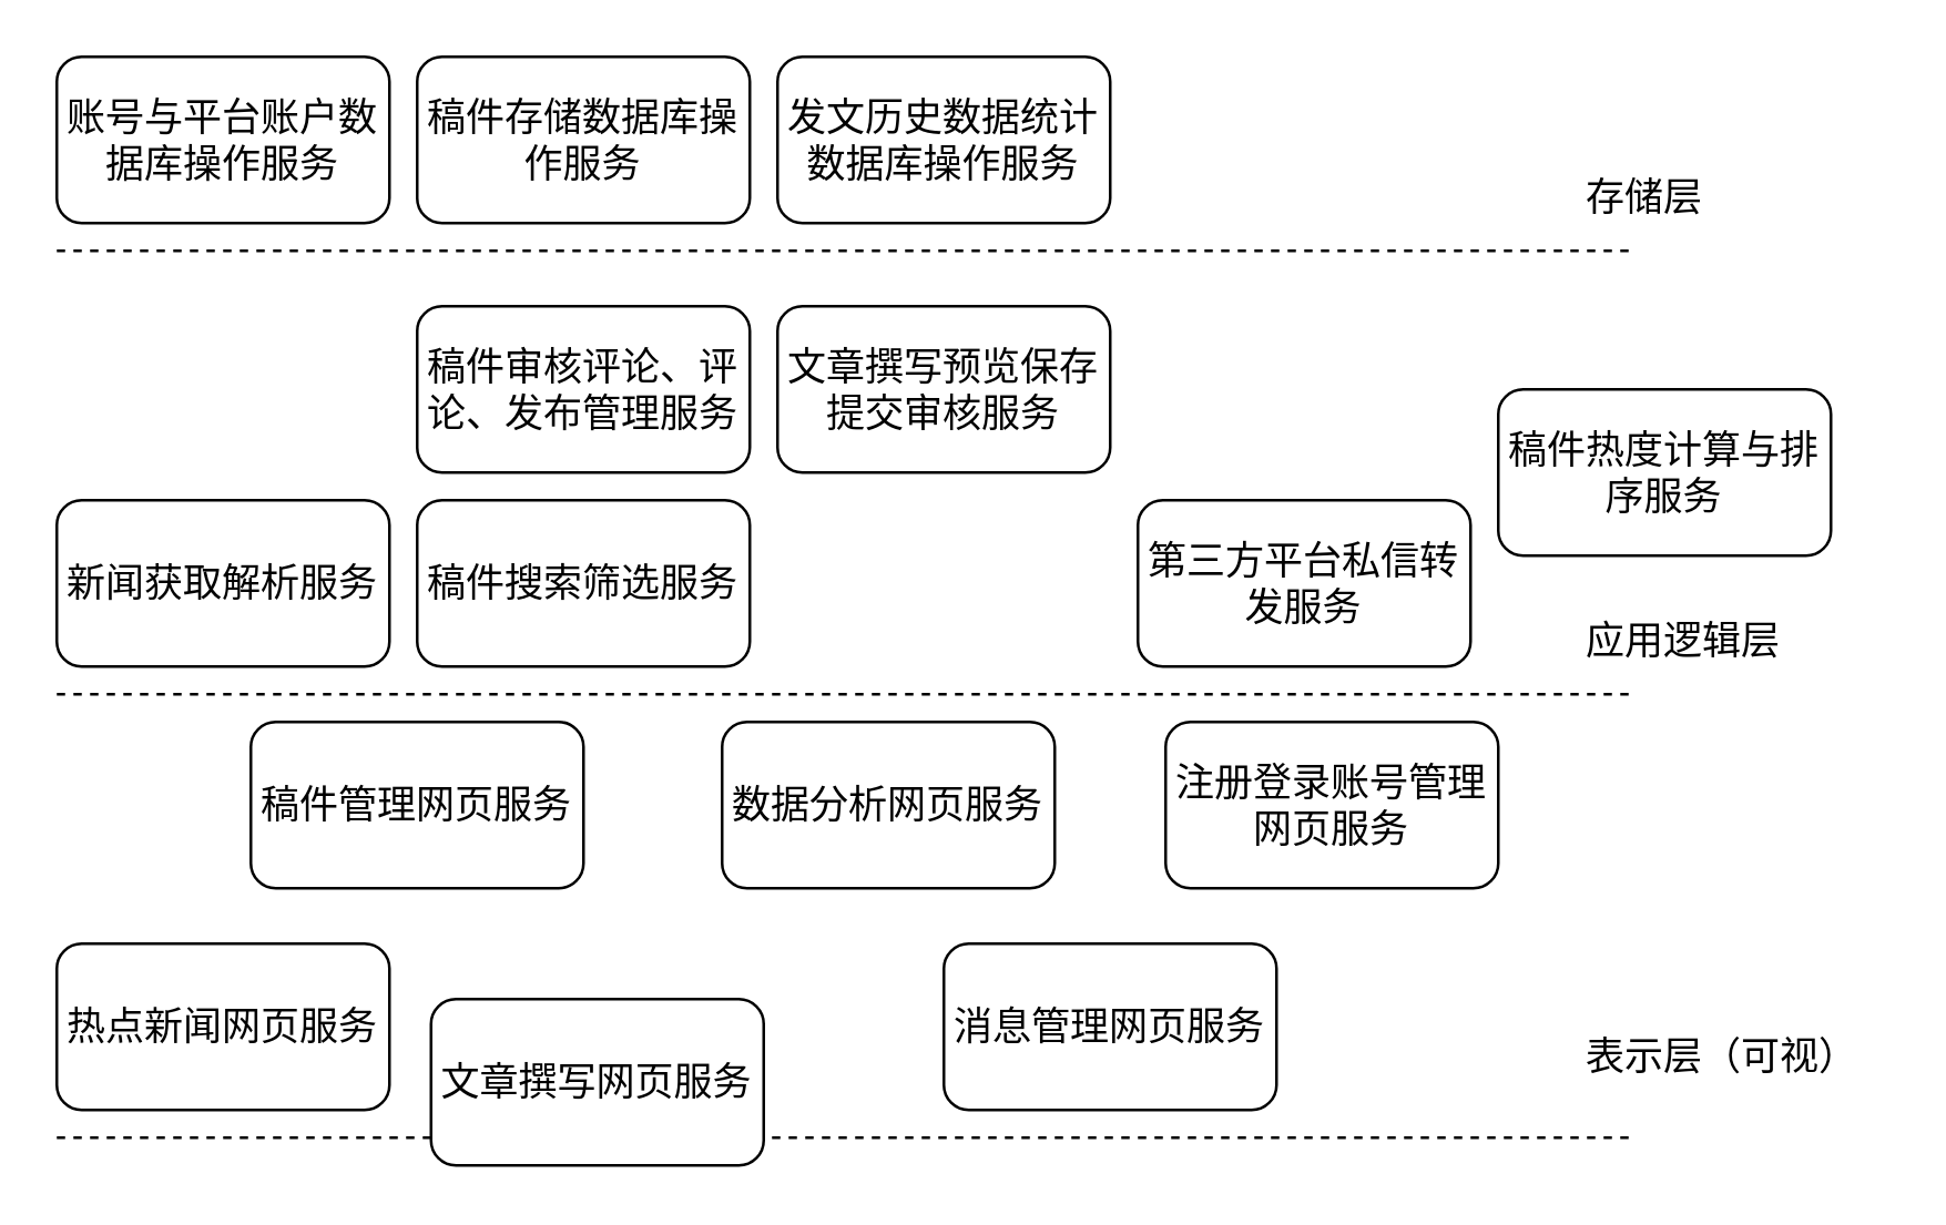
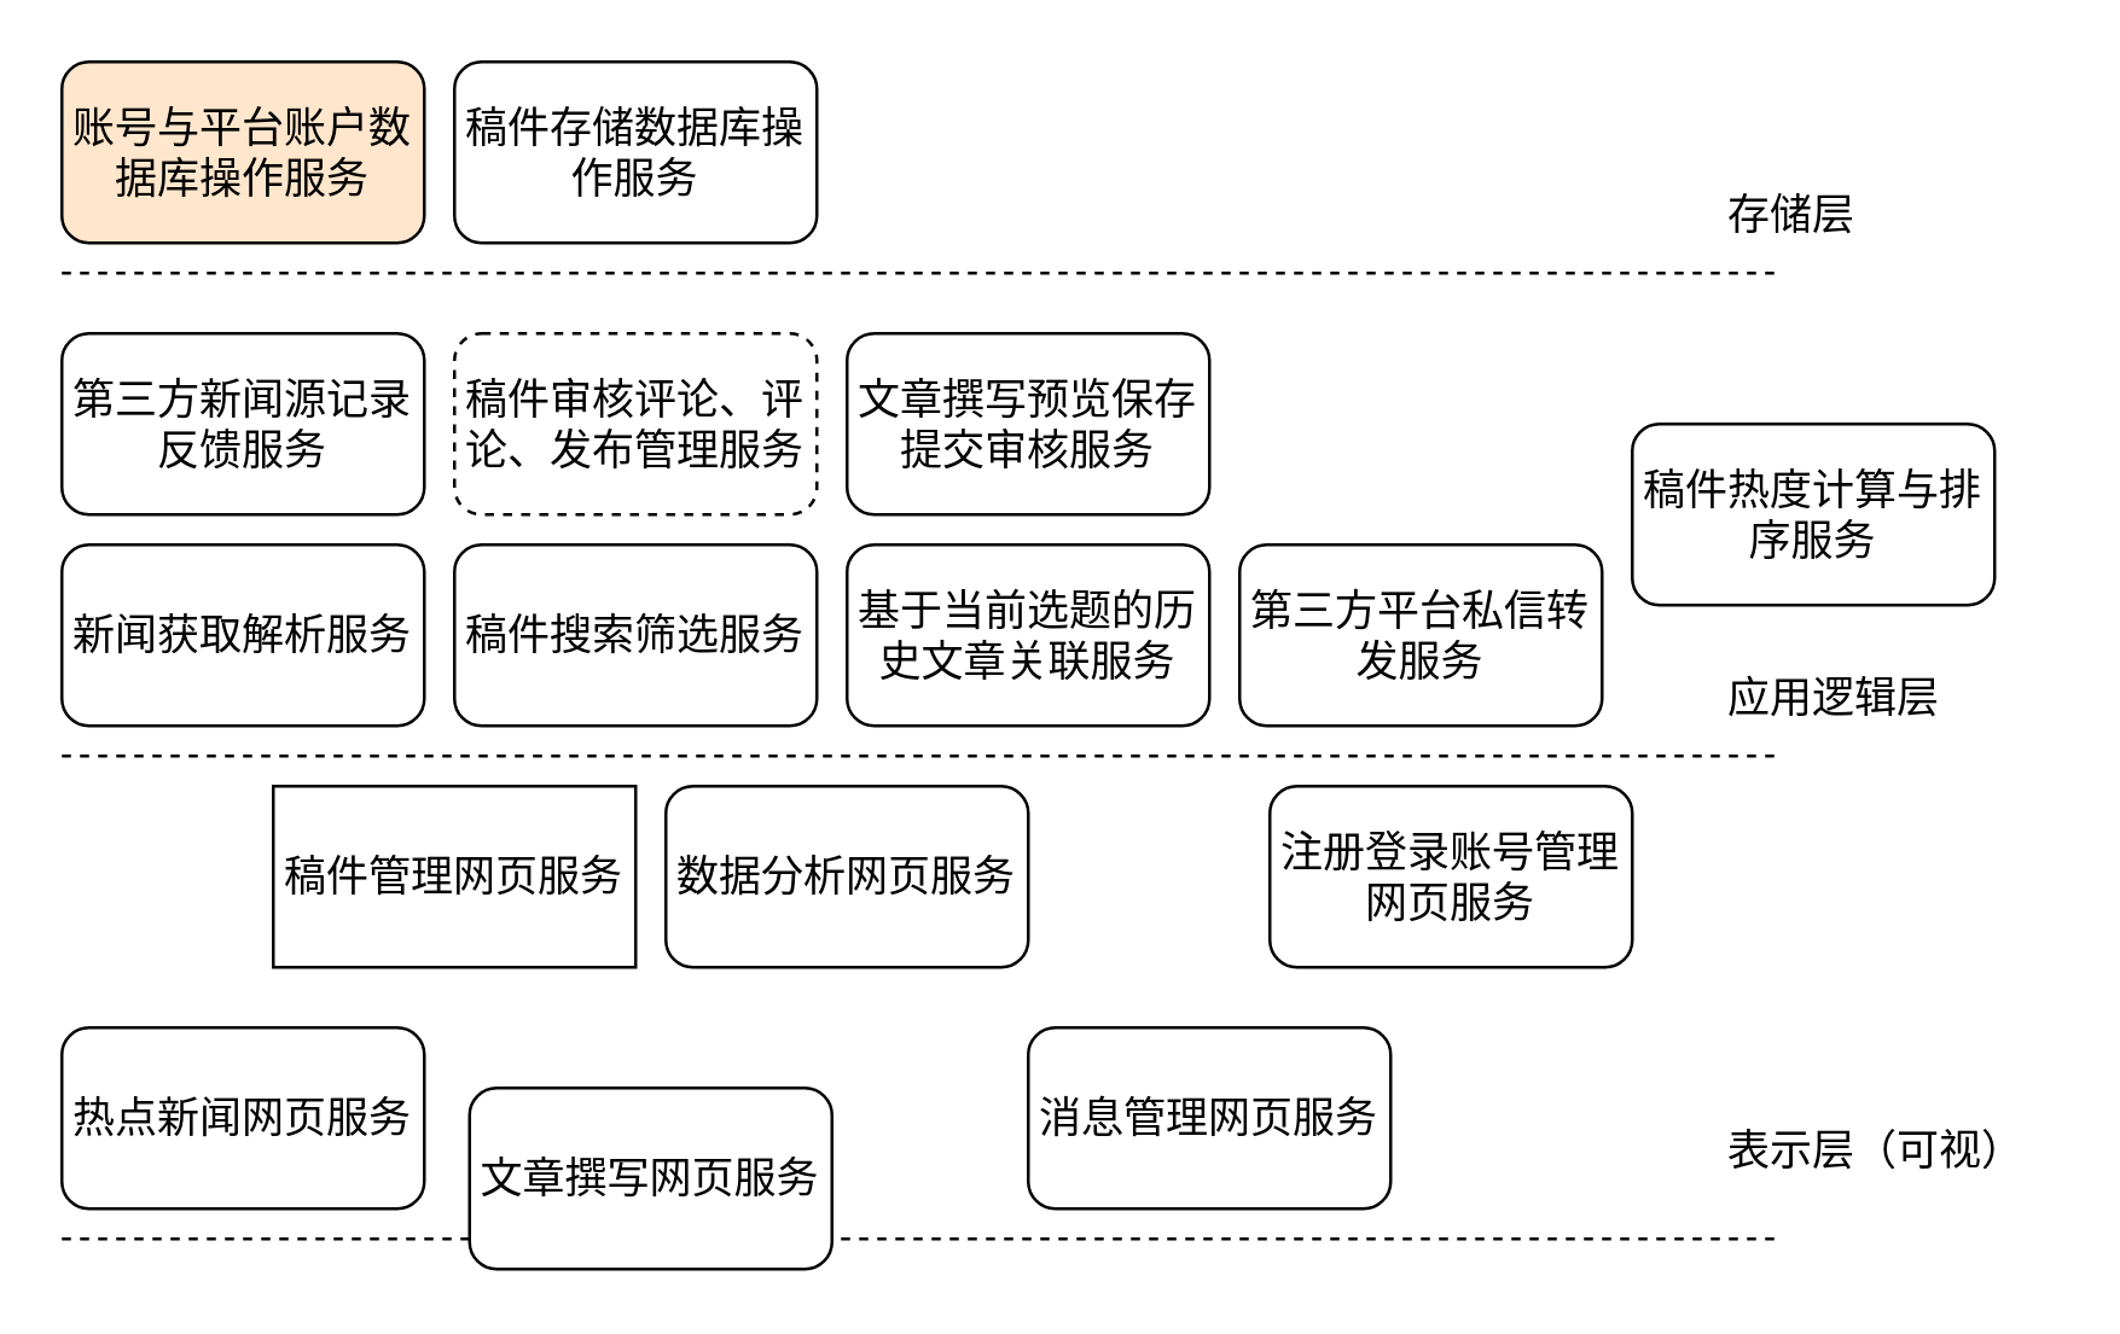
  <mxCell id="0" />
  <mxCell id="1" parent="0" />
  <mxCell id="2" value="" style="endArrow=none;dashed=1;html=1;" edge="1" parent="1"><mxGeometry width="50" height="50" relative="1" as="geometry"><mxPoint x="20" y="90" as="sourcePoint" /><mxPoint x="590" y="90" as="targetPoint" /></mxGeometry></mxCell>
  <mxCell id="3" value="" style="endArrow=none;dashed=1;html=1;" edge="1" parent="1"><mxGeometry width="50" height="50" relative="1" as="geometry"><mxPoint x="20" y="250" as="sourcePoint" /><mxPoint x="590" y="250" as="targetPoint" /></mxGeometry></mxCell>
  <mxCell id="4" value="" style="endArrow=none;dashed=1;html=1;" edge="1" parent="1"><mxGeometry width="50" height="50" relative="1" as="geometry"><mxPoint x="20" y="410" as="sourcePoint" /><mxPoint x="590" y="410" as="targetPoint" /></mxGeometry></mxCell>
  <mxCell id="5" value="&lt;font style=&quot;font-size: 14px&quot;&gt;存储层&lt;/font&gt;" style="text;html=1;resizable=0;points=[];autosize=1;align=left;verticalAlign=top;spacingTop=-4;" vertex="1" parent="1"><mxGeometry x="570" y="60" width="60" height="20" as="geometry" /></mxCell>
  <mxCell id="6" value="&lt;font style=&quot;font-size: 14px&quot;&gt;应用逻辑层&lt;/font&gt;&lt;span style=&quot;font-family: &amp;#34;helvetica&amp;#34; , &amp;#34;arial&amp;#34; , sans-serif ; font-size: 0px&quot;&gt;%3CmxGraphModel%3E%3Croot%3E%3CmxCell%20id%3D%220%22%2F%3E%3CmxCell%20id%3D%221%22%20parent%3D%220%22%2F%3E%3CmxCell%20id%3D%222%22%20value%3D%22%26lt%3Bfont%20style%3D%26quot%3Bfont-size%3A%2014px%26quot%3B%26gt%3B%E5%AD%98%E5%82%A8%E5%B1%82%26lt%3B%2Ffont%26gt%3B%22%20style%3D%22text%3Bhtml%3D1%3Bresizable%3D0%3Bpoints%3D%5B%5D%3Bautosize%3D1%3Balign%3Dleft%3BverticalAlign%3Dtop%3BspacingTop%3D-4%3B%22%20vertex%3D%221%22%20parent%3D%221%22%3E%3CmxGeometry%20x%3D%22420%22%20y%3D%22160%22%20width%3D%2260%22%20height%3D%2220%22%20as%3D%22geometry%22%2F%3E%3C%2FmxCell%3E%3C%2Froot%3E%3C%2FmxGraphModel%3E&lt;/span&gt;" style="text;html=1;resizable=0;points=[];autosize=1;align=left;verticalAlign=top;spacingTop=-4;" vertex="1" parent="1"><mxGeometry x="570" y="220" width="90" height="20" as="geometry" /></mxCell>
  <mxCell id="7" value="&lt;span style=&quot;font-size: 14px&quot;&gt;表示层（可视）&lt;/span&gt;" style="text;html=1;resizable=0;points=[];autosize=1;align=left;verticalAlign=top;spacingTop=-4;" vertex="1" parent="1"><mxGeometry x="570" y="370" width="110" height="20" as="geometry" /></mxCell>
- <mxCell id="8" value="&lt;font style=&quot;font-size: 14px&quot;&gt;账号与平台账户数据库操作服务&lt;/font&gt;" style="rounded=1;whiteSpace=wrap;html=1;" vertex="1" parent="1"><mxGeometry x="20" y="20" width="120" height="60" as="geometry" /></mxCell>
+ <mxCell id="8" value="&lt;font style=&quot;font-size: 14px&quot;&gt;账号与平台账户数据库操作服务&lt;/font&gt;" style="rounded=1;whiteSpace=wrap;html=1;fillColor=#ffe6cc;" vertex="1" parent="1"><mxGeometry x="20" y="20" width="120" height="60" as="geometry" /></mxCell>
  <mxCell id="9" value="&lt;font style=&quot;font-size: 14px&quot;&gt;稿件存储数据库操作服务&lt;/font&gt;" style="rounded=1;whiteSpace=wrap;html=1;" vertex="1" parent="1"><mxGeometry x="150" y="20" width="120" height="60" as="geometry" /></mxCell>
- <mxCell id="10" value="&lt;font style=&quot;font-size: 14px&quot;&gt;发文历史数据统计数据库操作服务&lt;/font&gt;" style="rounded=1;whiteSpace=wrap;html=1;" vertex="1" parent="1"><mxGeometry x="280" y="20" width="120" height="60" as="geometry" /></mxCell>
  <mxCell id="11" value="&lt;font style=&quot;font-size: 14px&quot;&gt;新闻获取解析服务&lt;/font&gt;" style="rounded=1;whiteSpace=wrap;html=1;" vertex="1" parent="1"><mxGeometry x="20" y="180" width="120" height="60" as="geometry" /></mxCell>
- <mxCell id="13" value="&lt;font style=&quot;font-size: 14px&quot;&gt;稿件审核评论、评论、发布管理服务&lt;/font&gt;" style="rounded=1;whiteSpace=wrap;html=1;" vertex="1" parent="1"><mxGeometry x="150" y="110" width="120" height="60" as="geometry" /></mxCell>
+ <mxCell id="12" value="&lt;font style=&quot;font-size: 14px&quot;&gt;第三方新闻源记录反馈服务&lt;/font&gt;" style="rounded=1;whiteSpace=wrap;html=1;" vertex="1" parent="1"><mxGeometry x="20" y="110" width="120" height="60" as="geometry" /></mxCell>
+ <mxCell id="13" value="&lt;font style=&quot;font-size: 14px&quot;&gt;稿件审核评论、评论、发布管理服务&lt;/font&gt;" style="rounded=1;whiteSpace=wrap;html=1;dashed=1;" vertex="1" parent="1"><mxGeometry x="150" y="110" width="120" height="60" as="geometry" /></mxCell>
  <mxCell id="14" value="&lt;font style=&quot;font-size: 14px&quot;&gt;稿件搜索筛选服务&lt;/font&gt;" style="rounded=1;whiteSpace=wrap;html=1;" vertex="1" parent="1"><mxGeometry x="150" y="180" width="120" height="60" as="geometry" /></mxCell>
  <mxCell id="15" value="&lt;font style=&quot;font-size: 14px&quot;&gt;文章撰写预览保存提交审核服务&lt;/font&gt;" style="rounded=1;whiteSpace=wrap;html=1;" vertex="1" parent="1"><mxGeometry x="280" y="110" width="120" height="60" as="geometry" /></mxCell>
+ <mxCell id="16" value="&lt;font style=&quot;font-size: 14px&quot;&gt;基于当前选题的历史文章关联服务&lt;/font&gt;" style="rounded=1;whiteSpace=wrap;html=1;" vertex="1" parent="1"><mxGeometry x="280" y="180" width="120" height="60" as="geometry" /></mxCell>
  <mxCell id="17" value="&lt;font style=&quot;font-size: 14px&quot;&gt;第三方平台私信转发服务&lt;/font&gt;" style="rounded=1;whiteSpace=wrap;html=1;" vertex="1" parent="1"><mxGeometry x="410" y="180" width="120" height="60" as="geometry" /></mxCell>
  <mxCell id="18" value="&lt;font style=&quot;font-size: 14px&quot;&gt;热点新闻网页服务&lt;/font&gt;" style="rounded=1;whiteSpace=wrap;html=1;" vertex="1" parent="1"><mxGeometry x="20" y="340" width="120" height="60" as="geometry" /></mxCell>
- <mxCell id="19" value="&lt;font style=&quot;font-size: 14px&quot;&gt;稿件管理网页服务&lt;/font&gt;" style="rounded=1;whiteSpace=wrap;html=1;" vertex="1" parent="1"><mxGeometry x="90" y="260" width="120" height="60" as="geometry" /></mxCell>
+ <mxCell id="19" value="&lt;font style=&quot;font-size: 14px&quot;&gt;稿件管理网页服务&lt;/font&gt;" style="whiteSpace=wrap;html=1;rounded=0;" vertex="1" parent="1"><mxGeometry x="90" y="260" width="120" height="60" as="geometry" /></mxCell>
  <mxCell id="20" value="&lt;font style=&quot;font-size: 14px&quot;&gt;文章撰写网页服务&lt;/font&gt;" style="rounded=1;whiteSpace=wrap;html=1;" vertex="1" parent="1"><mxGeometry x="155" y="360" width="120" height="60" as="geometry" /></mxCell>
- <mxCell id="21" value="&lt;font style=&quot;font-size: 14px&quot;&gt;数据分析网页服务&lt;/font&gt;" style="rounded=1;whiteSpace=wrap;html=1;" vertex="1" parent="1"><mxGeometry x="260" y="260" width="120" height="60" as="geometry" /></mxCell>
+ <mxCell id="21" value="&lt;font style=&quot;font-size: 14px&quot;&gt;数据分析网页服务&lt;/font&gt;" style="rounded=1;whiteSpace=wrap;html=1;" vertex="1" parent="1"><mxGeometry x="220" y="260" width="120" height="60" as="geometry" /></mxCell>
  <mxCell id="22" value="&lt;font style=&quot;font-size: 14px&quot;&gt;消息管理网页服务&lt;/font&gt;" style="rounded=1;whiteSpace=wrap;html=1;" vertex="1" parent="1"><mxGeometry x="340" y="340" width="120" height="60" as="geometry" /></mxCell>
  <mxCell id="23" value="&lt;font style=&quot;font-size: 14px&quot;&gt;注册登录账号管理网页服务&lt;/font&gt;" style="rounded=1;whiteSpace=wrap;html=1;" vertex="1" parent="1"><mxGeometry x="420" y="260" width="120" height="60" as="geometry" /></mxCell>
  <mxCell id="24" value="&lt;font style=&quot;font-size: 14px&quot;&gt;稿件热度计算与排序服务&lt;/font&gt;" style="rounded=1;whiteSpace=wrap;html=1;" vertex="1" parent="1"><mxGeometry x="540" y="140" width="120" height="60" as="geometry" /></mxCell>
